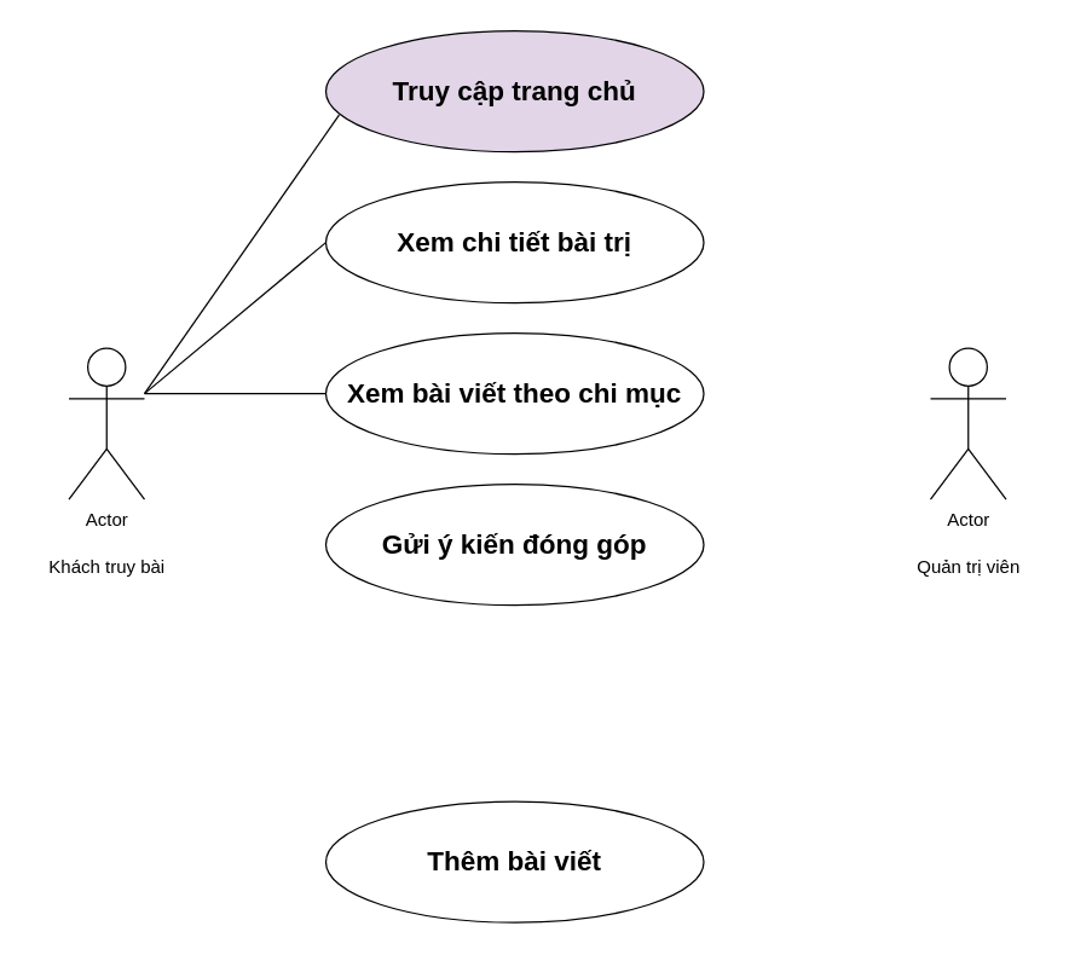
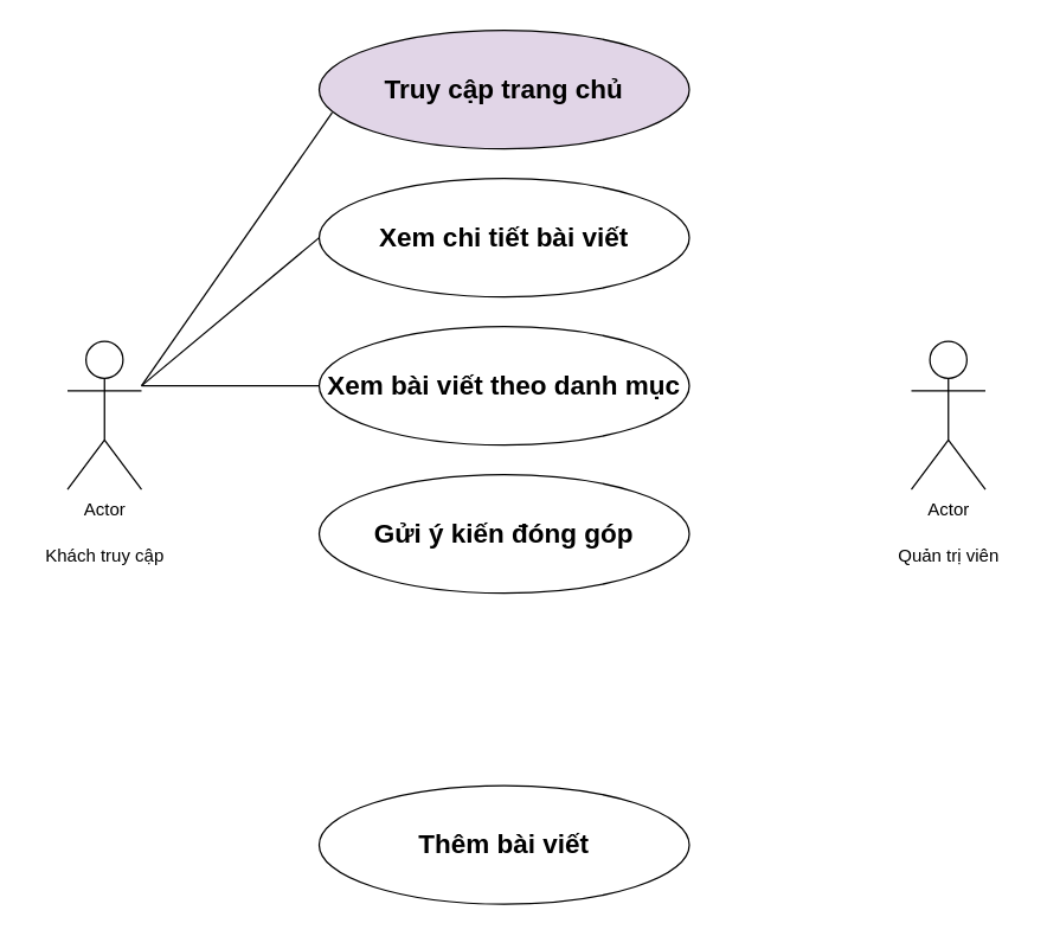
  <mxCell id="0" />
  <mxCell id="1" parent="0" />
  <mxCell id="2" value="Actor" style="shape=umlActor;verticalLabelPosition=bottom;verticalAlign=top;html=1;outlineConnect=0;" parent="1" vertex="1"><mxGeometry x="45" y="230" width="50" height="100" as="geometry" /></mxCell>
  <mxCell id="3" value="&lt;h2&gt;Truy cập trang chủ&lt;/h2&gt;" style="ellipse;whiteSpace=wrap;html=1;fillColor=#e1d5e7;" parent="1" vertex="1"><mxGeometry x="215" y="20" width="250" height="80" as="geometry" /></mxCell>
- <mxCell id="4" value="&lt;h2&gt;Xem chi tiết bài trị&lt;/h2&gt;" style="ellipse;whiteSpace=wrap;html=1;" parent="1" vertex="1"><mxGeometry x="215" y="120" width="250" height="80" as="geometry" /></mxCell>
- <mxCell id="5" value="&lt;h2&gt;Xem bài viết theo chi mục&lt;/h2&gt;" style="ellipse;whiteSpace=wrap;html=1;" parent="1" vertex="1"><mxGeometry x="215" y="220" width="250" height="80" as="geometry" /></mxCell>
+ <mxCell id="4" value="&lt;h2&gt;Xem chi tiết bài viết&lt;/h2&gt;" style="ellipse;whiteSpace=wrap;html=1;" parent="1" vertex="1"><mxGeometry x="215" y="120" width="250" height="80" as="geometry" /></mxCell>
+ <mxCell id="5" value="&lt;h2&gt;Xem bài viết theo danh mục&lt;/h2&gt;" style="ellipse;whiteSpace=wrap;html=1;" parent="1" vertex="1"><mxGeometry x="215" y="220" width="250" height="80" as="geometry" /></mxCell>
  <mxCell id="6" value="&lt;h2&gt;Thêm bài viết&lt;/h2&gt;" style="ellipse;whiteSpace=wrap;html=1;" parent="1" vertex="1"><mxGeometry x="215" y="530" width="250" height="80" as="geometry" /></mxCell>
- <mxCell id="7" value="&lt;div&gt;Khách truy bài&lt;/div&gt;" style="text;html=1;align=center;verticalAlign=middle;resizable=0;points=[];autosize=1;strokeColor=none;fillColor=none;" parent="1" vertex="1"><mxGeometry x="20" y="360" width="100" height="30" as="geometry" /></mxCell>
+ <mxCell id="7" value="&lt;div&gt;Khách truy cập&lt;/div&gt;" style="text;html=1;align=center;verticalAlign=middle;resizable=0;points=[];autosize=1;strokeColor=none;fillColor=none;" parent="1" vertex="1"><mxGeometry x="20" y="360" width="100" height="30" as="geometry" /></mxCell>
  <mxCell id="8" value="Actor" style="shape=umlActor;verticalLabelPosition=bottom;verticalAlign=top;html=1;outlineConnect=0;" parent="1" vertex="1"><mxGeometry x="615" y="230" width="50" height="100" as="geometry" /></mxCell>
  <mxCell id="9" value="&lt;div&gt;Quản trị viên&lt;/div&gt;" style="text;html=1;align=center;verticalAlign=middle;resizable=0;points=[];autosize=1;strokeColor=none;fillColor=none;" parent="1" vertex="1"><mxGeometry x="595" y="360" width="90" height="30" as="geometry" /></mxCell>
  <mxCell id="10" value="" style="endArrow=none;html=1;rounded=0;entryX=0.035;entryY=0.695;entryDx=0;entryDy=0;entryPerimeter=0;" parent="1" target="3" edge="1"><mxGeometry width="50" height="50" relative="1" as="geometry"><mxPoint x="95" y="260" as="sourcePoint" /><mxPoint x="145" y="210" as="targetPoint" /></mxGeometry></mxCell>
  <mxCell id="11" value="" style="endArrow=none;html=1;rounded=0;entryX=0;entryY=0.5;entryDx=0;entryDy=0;" parent="1" target="4" edge="1"><mxGeometry width="50" height="50" relative="1" as="geometry"><mxPoint x="95" y="260" as="sourcePoint" /><mxPoint x="234" y="86" as="targetPoint" /></mxGeometry></mxCell>
  <mxCell id="12" value="" style="endArrow=none;html=1;rounded=0;entryX=0;entryY=0.5;entryDx=0;entryDy=0;" parent="1" target="5" edge="1"><mxGeometry width="50" height="50" relative="1" as="geometry"><mxPoint x="95" y="260" as="sourcePoint" /><mxPoint x="225" y="170" as="targetPoint" /></mxGeometry></mxCell>
  <mxCell id="13" value="&lt;h2&gt;Gửi ý kiến đóng góp&lt;/h2&gt;" style="ellipse;whiteSpace=wrap;html=1;" vertex="1" parent="1"><mxGeometry x="215" y="320" width="250" height="80" as="geometry" /></mxCell>
